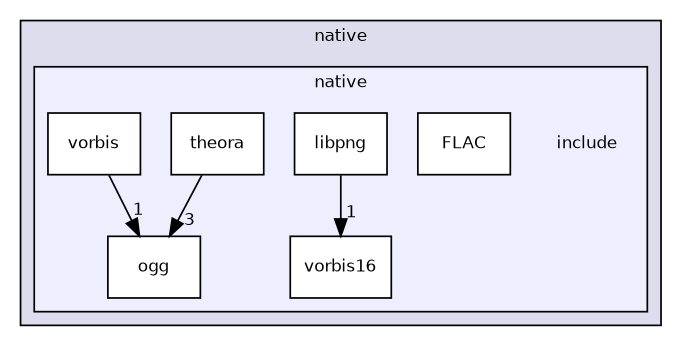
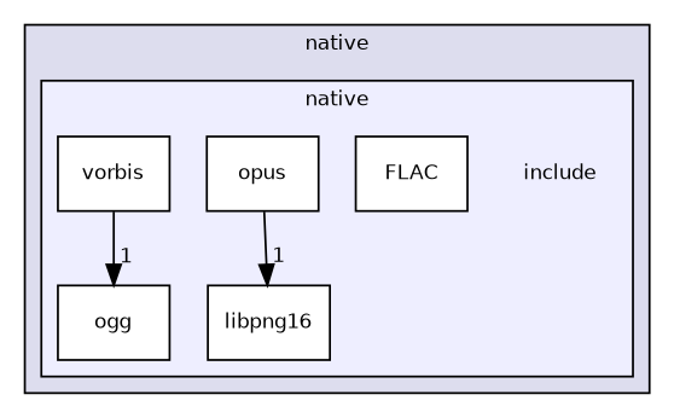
  digraph {
    compound=true
    node [fontname=Helvetica fontsize=10 shape=box color=black fillcolor=white style=filled]
    edge [headlabel=1 labeldistance=1.5 labelfontname=Helvetica labelfontsize=10]
    n1 [label=include shape=plaintext color="" fillcolor="" style=""]
    n2 [label=FLAC]
-   n3 [label=vorbis16]
+   n3 [label=libpng16]
    n4 [label=ogg]
-   n5 [label=libpng]
-   n6 [label=theora]
+   n5 [label=opus]
    n7 [label=vorbis]
    subgraph cluster_1 {
      bgcolor="#ddddee"
      fontname=Helvetica
      fontsize=10
      label=native
      pencolor=black
      subgraph cluster_2 {
        bgcolor="#eeeeff"
        fontname=Helvetica
        fontsize=10
        label=native
        pencolor=black
        n1
        n2
        n3
        n4
        n5
-       n6
        n7
      }
    }
    n5 -> n3
-   n6 -> n4 [headlabel=3]
    n7 -> n4
  }
